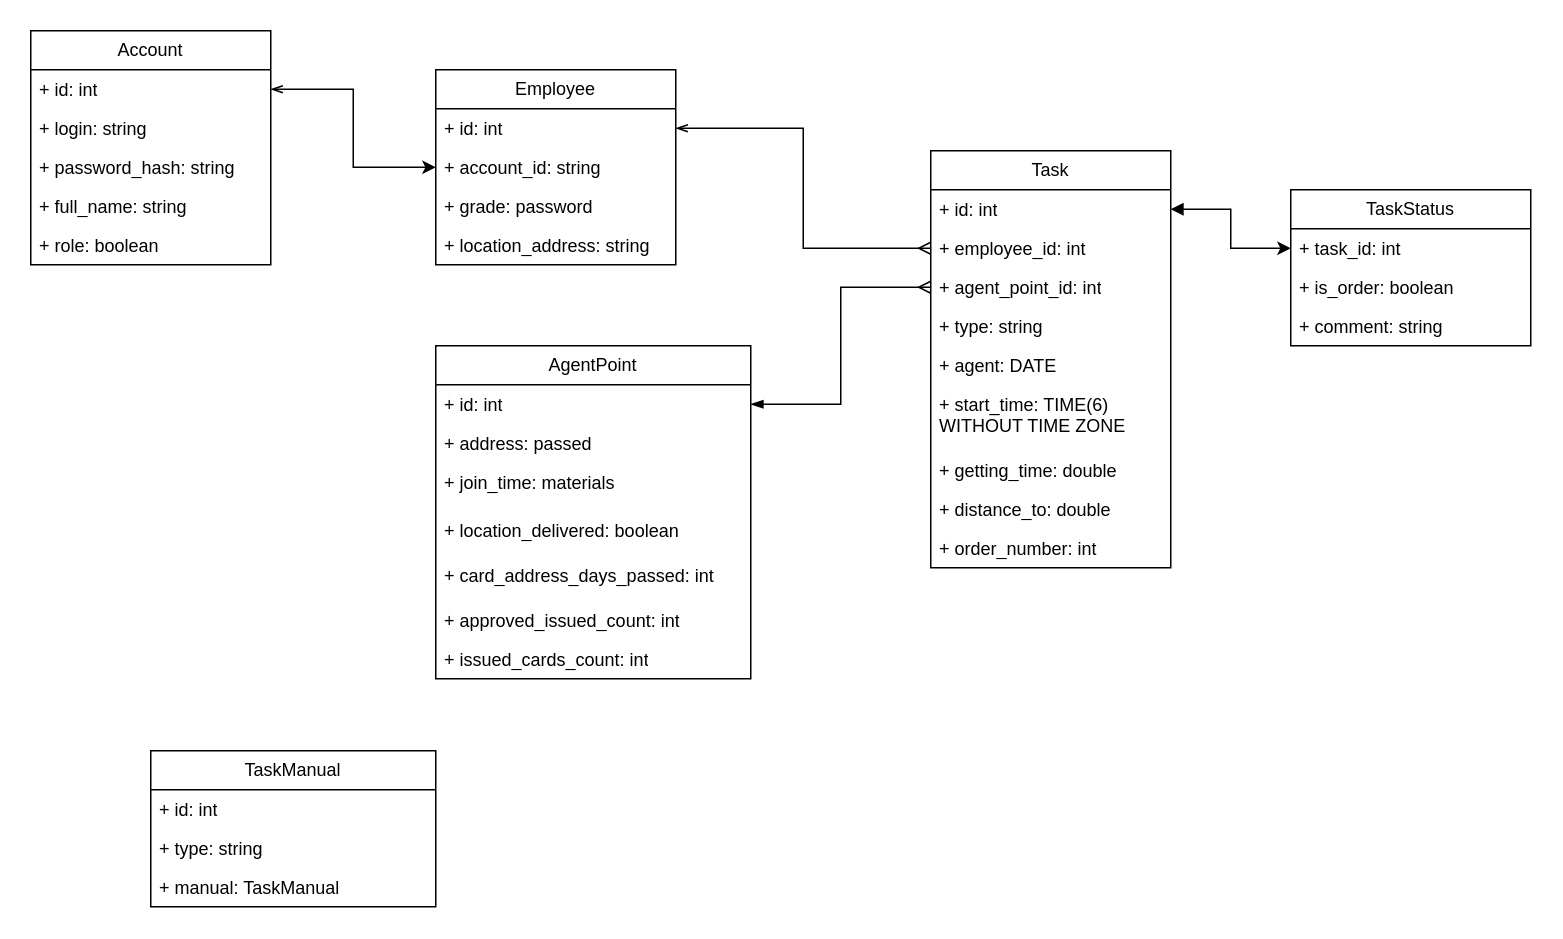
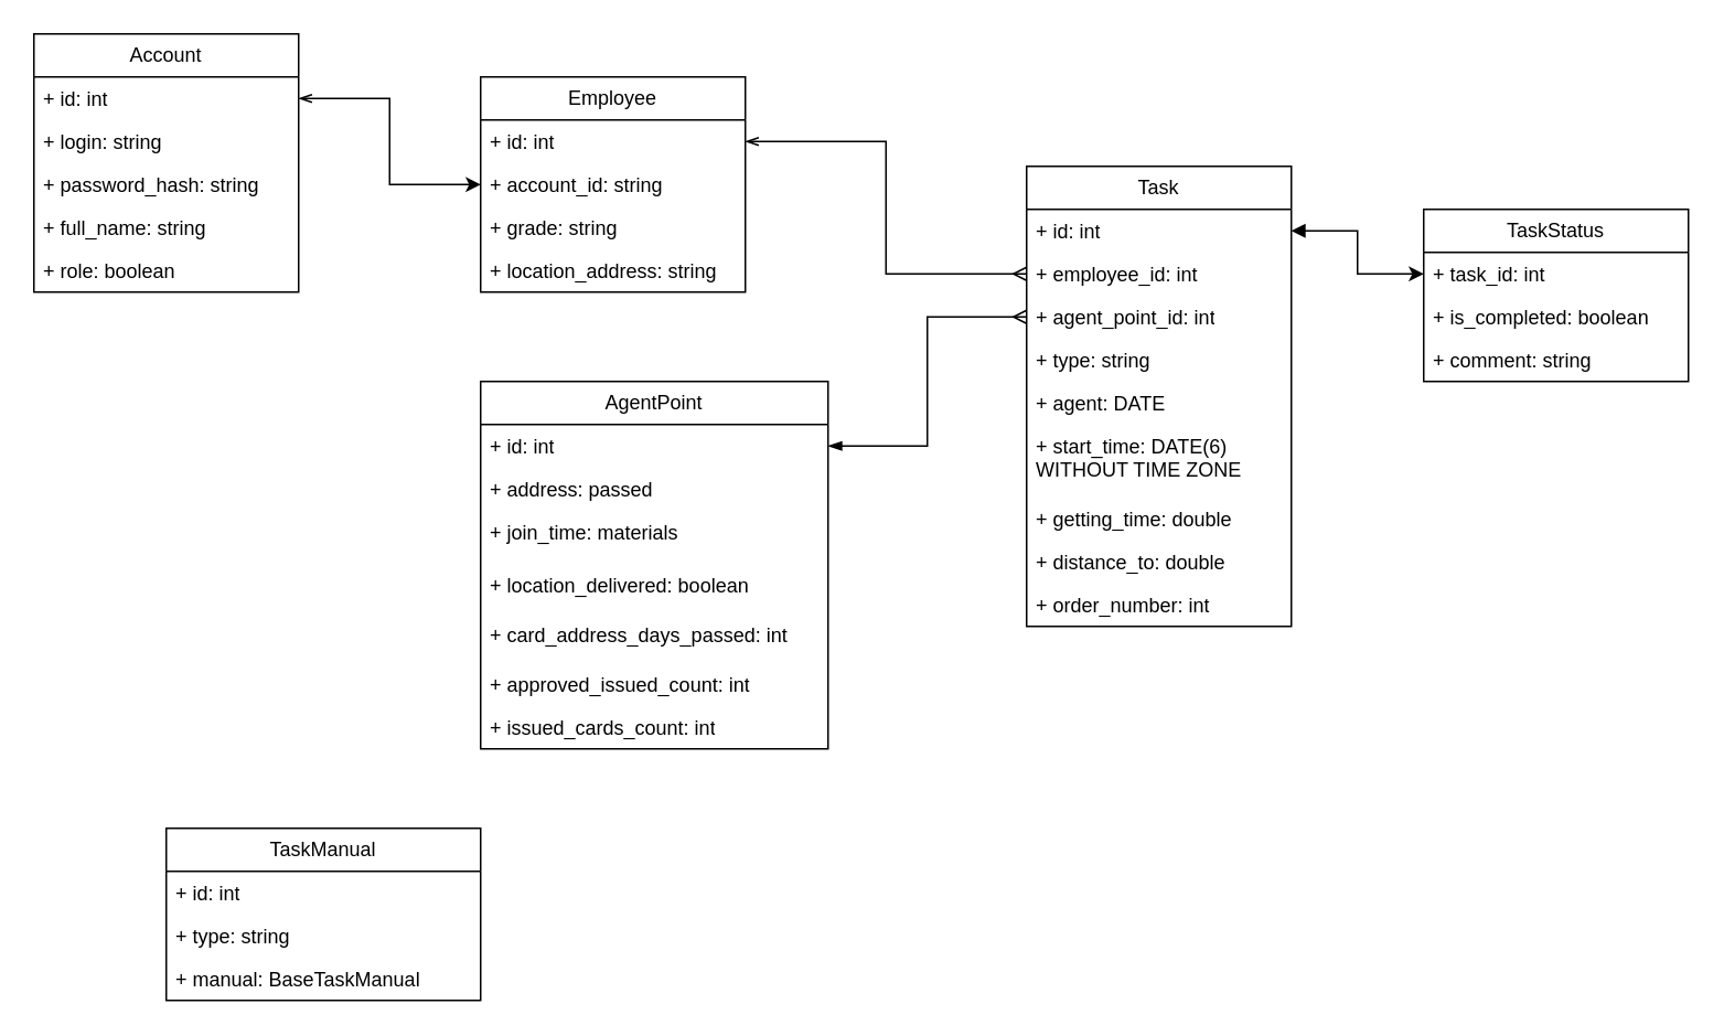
  <mxCell id="0" />
  <mxCell id="1" parent="0" />
  <mxCell id="2" value="Account" style="swimlane;fontStyle=0;childLayout=stackLayout;horizontal=1;startSize=26;fillColor=none;horizontalStack=0;resizeParent=1;resizeParentMax=0;resizeLast=0;collapsible=1;marginBottom=0;whiteSpace=wrap;html=1;" parent="1" vertex="1"><mxGeometry x="20" y="20" width="160" height="156" as="geometry" /></mxCell>
  <mxCell id="3" value="+ id: int" style="text;strokeColor=none;fillColor=none;align=left;verticalAlign=top;spacingLeft=4;spacingRight=4;overflow=hidden;rotatable=0;points=[[0,0.5],[1,0.5]];portConstraint=eastwest;whiteSpace=wrap;html=1;" parent="2" vertex="1"><mxGeometry y="26" width="160" height="26" as="geometry" /></mxCell>
  <mxCell id="4" value="+ login: string" style="text;strokeColor=none;fillColor=none;align=left;verticalAlign=top;spacingLeft=4;spacingRight=4;overflow=hidden;rotatable=0;points=[[0,0.5],[1,0.5]];portConstraint=eastwest;whiteSpace=wrap;html=1;" parent="2" vertex="1"><mxGeometry y="52" width="160" height="26" as="geometry" /></mxCell>
  <mxCell id="5" value="+ password_hash: string" style="text;strokeColor=none;fillColor=none;align=left;verticalAlign=top;spacingLeft=4;spacingRight=4;overflow=hidden;rotatable=0;points=[[0,0.5],[1,0.5]];portConstraint=eastwest;whiteSpace=wrap;html=1;" parent="2" vertex="1"><mxGeometry y="78" width="160" height="26" as="geometry" /></mxCell>
  <mxCell id="6" value="+ full_name: string" style="text;strokeColor=none;fillColor=none;align=left;verticalAlign=top;spacingLeft=4;spacingRight=4;overflow=hidden;rotatable=0;points=[[0,0.5],[1,0.5]];portConstraint=eastwest;whiteSpace=wrap;html=1;" parent="2" vertex="1"><mxGeometry y="104" width="160" height="26" as="geometry" /></mxCell>
  <mxCell id="7" value="+ role: boolean" style="text;strokeColor=none;fillColor=none;align=left;verticalAlign=top;spacingLeft=4;spacingRight=4;overflow=hidden;rotatable=0;points=[[0,0.5],[1,0.5]];portConstraint=eastwest;whiteSpace=wrap;html=1;" parent="2" vertex="1"><mxGeometry y="130" width="160" height="26" as="geometry" /></mxCell>
  <mxCell id="8" value="AgentPoint" style="swimlane;fontStyle=0;childLayout=stackLayout;horizontal=1;startSize=26;fillColor=none;horizontalStack=0;resizeParent=1;resizeParentMax=0;resizeLast=0;collapsible=1;marginBottom=0;whiteSpace=wrap;html=1;" parent="1" vertex="1"><mxGeometry x="290" y="230" width="210" height="222" as="geometry" /></mxCell>
  <mxCell id="9" value="+ id: int" style="text;strokeColor=none;fillColor=none;align=left;verticalAlign=top;spacingLeft=4;spacingRight=4;overflow=hidden;rotatable=0;points=[[0,0.5],[1,0.5]];portConstraint=eastwest;whiteSpace=wrap;html=1;" parent="8" vertex="1"><mxGeometry y="26" width="210" height="26" as="geometry" /></mxCell>
  <mxCell id="10" value="+ address: passed" style="text;strokeColor=none;fillColor=none;align=left;verticalAlign=top;spacingLeft=4;spacingRight=4;overflow=hidden;rotatable=0;points=[[0,0.5],[1,0.5]];portConstraint=eastwest;whiteSpace=wrap;html=1;" parent="8" vertex="1"><mxGeometry y="52" width="210" height="26" as="geometry" /></mxCell>
  <mxCell id="11" value="+ join_time: materials" style="text;strokeColor=none;fillColor=none;align=left;verticalAlign=top;spacingLeft=4;spacingRight=4;overflow=hidden;rotatable=0;points=[[0,0.5],[1,0.5]];portConstraint=eastwest;whiteSpace=wrap;html=1;" parent="8" vertex="1"><mxGeometry y="78" width="210" height="32" as="geometry" /></mxCell>
  <mxCell id="12" value="+ location_delivered: boolean" style="text;strokeColor=none;fillColor=none;align=left;verticalAlign=top;spacingLeft=4;spacingRight=4;overflow=hidden;rotatable=0;points=[[0,0.5],[1,0.5]];portConstraint=eastwest;whiteSpace=wrap;html=1;" parent="8" vertex="1"><mxGeometry y="110" width="210" height="30" as="geometry" /></mxCell>
  <mxCell id="13" value="+ card_address_days_passed: int" style="text;strokeColor=none;fillColor=none;align=left;verticalAlign=top;spacingLeft=4;spacingRight=4;overflow=hidden;rotatable=0;points=[[0,0.5],[1,0.5]];portConstraint=eastwest;whiteSpace=wrap;html=1;" parent="8" vertex="1"><mxGeometry y="140" width="210" height="30" as="geometry" /></mxCell>
  <mxCell id="14" value="+ approved_issued_count: int" style="text;strokeColor=none;fillColor=none;align=left;verticalAlign=top;spacingLeft=4;spacingRight=4;overflow=hidden;rotatable=0;points=[[0,0.5],[1,0.5]];portConstraint=eastwest;whiteSpace=wrap;html=1;" parent="8" vertex="1"><mxGeometry y="170" width="210" height="26" as="geometry" /></mxCell>
  <mxCell id="15" value="+ issued_cards_count: int" style="text;strokeColor=none;fillColor=none;align=left;verticalAlign=top;spacingLeft=4;spacingRight=4;overflow=hidden;rotatable=0;points=[[0,0.5],[1,0.5]];portConstraint=eastwest;whiteSpace=wrap;html=1;" parent="8" vertex="1"><mxGeometry y="196" width="210" height="26" as="geometry" /></mxCell>
  <mxCell id="16" value="Employee" style="swimlane;fontStyle=0;childLayout=stackLayout;horizontal=1;startSize=26;fillColor=none;horizontalStack=0;resizeParent=1;resizeParentMax=0;resizeLast=0;collapsible=1;marginBottom=0;whiteSpace=wrap;html=1;" parent="1" vertex="1"><mxGeometry x="290" y="46" width="160" height="130" as="geometry" /></mxCell>
  <mxCell id="17" value="+ id: int" style="text;strokeColor=none;fillColor=none;align=left;verticalAlign=top;spacingLeft=4;spacingRight=4;overflow=hidden;rotatable=0;points=[[0,0.5],[1,0.5]];portConstraint=eastwest;whiteSpace=wrap;html=1;" parent="16" vertex="1"><mxGeometry y="26" width="160" height="26" as="geometry" /></mxCell>
  <mxCell id="18" value="+ account_id: string" style="text;strokeColor=none;fillColor=none;align=left;verticalAlign=top;spacingLeft=4;spacingRight=4;overflow=hidden;rotatable=0;points=[[0,0.5],[1,0.5]];portConstraint=eastwest;whiteSpace=wrap;html=1;" parent="16" vertex="1"><mxGeometry y="52" width="160" height="26" as="geometry" /></mxCell>
- <mxCell id="19" value="+ grade: password" style="text;strokeColor=none;fillColor=none;align=left;verticalAlign=top;spacingLeft=4;spacingRight=4;overflow=hidden;rotatable=0;points=[[0,0.5],[1,0.5]];portConstraint=eastwest;whiteSpace=wrap;html=1;" parent="16" vertex="1"><mxGeometry y="78" width="160" height="26" as="geometry" /></mxCell>
+ <mxCell id="19" value="+ grade: string" style="text;strokeColor=none;fillColor=none;align=left;verticalAlign=top;spacingLeft=4;spacingRight=4;overflow=hidden;rotatable=0;points=[[0,0.5],[1,0.5]];portConstraint=eastwest;whiteSpace=wrap;html=1;" parent="16" vertex="1"><mxGeometry y="78" width="160" height="26" as="geometry" /></mxCell>
  <mxCell id="20" value="+ location_address: string" style="text;strokeColor=none;fillColor=none;align=left;verticalAlign=top;spacingLeft=4;spacingRight=4;overflow=hidden;rotatable=0;points=[[0,0.5],[1,0.5]];portConstraint=eastwest;whiteSpace=wrap;html=1;" parent="16" vertex="1"><mxGeometry y="104" width="160" height="26" as="geometry" /></mxCell>
  <mxCell id="21" value="Task" style="swimlane;fontStyle=0;childLayout=stackLayout;horizontal=1;startSize=26;fillColor=none;horizontalStack=0;resizeParent=1;resizeParentMax=0;resizeLast=0;collapsible=1;marginBottom=0;whiteSpace=wrap;html=1;" parent="1" vertex="1"><mxGeometry x="620" y="100" width="160" height="278" as="geometry" /></mxCell>
  <mxCell id="22" value="+ id: int" style="text;strokeColor=none;fillColor=none;align=left;verticalAlign=top;spacingLeft=4;spacingRight=4;overflow=hidden;rotatable=0;points=[[0,0.5],[1,0.5]];portConstraint=eastwest;whiteSpace=wrap;html=1;" parent="21" vertex="1"><mxGeometry y="26" width="160" height="26" as="geometry" /></mxCell>
  <mxCell id="23" value="+ employee_id: int" style="text;strokeColor=none;fillColor=none;align=left;verticalAlign=top;spacingLeft=4;spacingRight=4;overflow=hidden;rotatable=0;points=[[0,0.5],[1,0.5]];portConstraint=eastwest;whiteSpace=wrap;html=1;" parent="21" vertex="1"><mxGeometry y="52" width="160" height="26" as="geometry" /></mxCell>
  <mxCell id="24" value="+ agent_point_id: int" style="text;strokeColor=none;fillColor=none;align=left;verticalAlign=top;spacingLeft=4;spacingRight=4;overflow=hidden;rotatable=0;points=[[0,0.5],[1,0.5]];portConstraint=eastwest;whiteSpace=wrap;html=1;" parent="21" vertex="1"><mxGeometry y="78" width="160" height="26" as="geometry" /></mxCell>
  <mxCell id="25" value="+ type: string" style="text;strokeColor=none;fillColor=none;align=left;verticalAlign=top;spacingLeft=4;spacingRight=4;overflow=hidden;rotatable=0;points=[[0,0.5],[1,0.5]];portConstraint=eastwest;whiteSpace=wrap;html=1;" parent="21" vertex="1"><mxGeometry y="104" width="160" height="26" as="geometry" /></mxCell>
  <mxCell id="26" value="+ agent: DATE" style="text;strokeColor=none;fillColor=none;align=left;verticalAlign=top;spacingLeft=4;spacingRight=4;overflow=hidden;rotatable=0;points=[[0,0.5],[1,0.5]];portConstraint=eastwest;whiteSpace=wrap;html=1;" parent="21" vertex="1"><mxGeometry y="130" width="160" height="26" as="geometry" /></mxCell>
- <mxCell id="27" value="+ start_time: TIME(6) WITHOUT TIME ZONE" style="text;strokeColor=none;fillColor=none;align=left;verticalAlign=top;spacingLeft=4;spacingRight=4;overflow=hidden;rotatable=0;points=[[0,0.5],[1,0.5]];portConstraint=eastwest;whiteSpace=wrap;html=1;" parent="21" vertex="1"><mxGeometry y="156" width="160" height="44" as="geometry" /></mxCell>
+ <mxCell id="27" value="+ start_time: DATE(6) WITHOUT TIME ZONE" style="text;strokeColor=none;fillColor=none;align=left;verticalAlign=top;spacingLeft=4;spacingRight=4;overflow=hidden;rotatable=0;points=[[0,0.5],[1,0.5]];portConstraint=eastwest;whiteSpace=wrap;html=1;" parent="21" vertex="1"><mxGeometry y="156" width="160" height="44" as="geometry" /></mxCell>
  <mxCell id="28" value="+ getting_time: double" style="text;strokeColor=none;fillColor=none;align=left;verticalAlign=top;spacingLeft=4;spacingRight=4;overflow=hidden;rotatable=0;points=[[0,0.5],[1,0.5]];portConstraint=eastwest;whiteSpace=wrap;html=1;" parent="21" vertex="1"><mxGeometry y="200" width="160" height="26" as="geometry" /></mxCell>
  <mxCell id="29" value="+ distance_to: double" style="text;strokeColor=none;fillColor=none;align=left;verticalAlign=top;spacingLeft=4;spacingRight=4;overflow=hidden;rotatable=0;points=[[0,0.5],[1,0.5]];portConstraint=eastwest;whiteSpace=wrap;html=1;" parent="21" vertex="1"><mxGeometry y="226" width="160" height="26" as="geometry" /></mxCell>
  <mxCell id="30" value="+ order_number: int" style="text;strokeColor=none;fillColor=none;align=left;verticalAlign=top;spacingLeft=4;spacingRight=4;overflow=hidden;rotatable=0;points=[[0,0.5],[1,0.5]];portConstraint=eastwest;whiteSpace=wrap;html=1;" parent="21" vertex="1"><mxGeometry y="252" width="160" height="26" as="geometry" /></mxCell>
  <mxCell id="31" value="TaskManual" style="swimlane;fontStyle=0;childLayout=stackLayout;horizontal=1;startSize=26;fillColor=none;horizontalStack=0;resizeParent=1;resizeParentMax=0;resizeLast=0;collapsible=1;marginBottom=0;whiteSpace=wrap;html=1;" parent="1" vertex="1"><mxGeometry x="100" y="500" width="190" height="104" as="geometry" /></mxCell>
  <mxCell id="32" value="+ id: int" style="text;strokeColor=none;fillColor=none;align=left;verticalAlign=top;spacingLeft=4;spacingRight=4;overflow=hidden;rotatable=0;points=[[0,0.5],[1,0.5]];portConstraint=eastwest;whiteSpace=wrap;html=1;" parent="31" vertex="1"><mxGeometry y="26" width="190" height="26" as="geometry" /></mxCell>
  <mxCell id="33" value="+ type: string" style="text;strokeColor=none;fillColor=none;align=left;verticalAlign=top;spacingLeft=4;spacingRight=4;overflow=hidden;rotatable=0;points=[[0,0.5],[1,0.5]];portConstraint=eastwest;whiteSpace=wrap;html=1;" parent="31" vertex="1"><mxGeometry y="52" width="190" height="26" as="geometry" /></mxCell>
- <mxCell id="34" value="+ manual: TaskManual" style="text;strokeColor=none;fillColor=none;align=left;verticalAlign=top;spacingLeft=4;spacingRight=4;overflow=hidden;rotatable=0;points=[[0,0.5],[1,0.5]];portConstraint=eastwest;whiteSpace=wrap;html=1;" parent="31" vertex="1"><mxGeometry y="78" width="190" height="26" as="geometry" /></mxCell>
+ <mxCell id="34" value="+ manual: BaseTaskManual" style="text;strokeColor=none;fillColor=none;align=left;verticalAlign=top;spacingLeft=4;spacingRight=4;overflow=hidden;rotatable=0;points=[[0,0.5],[1,0.5]];portConstraint=eastwest;whiteSpace=wrap;html=1;" parent="31" vertex="1"><mxGeometry y="78" width="190" height="26" as="geometry" /></mxCell>
  <mxCell id="35" value="TaskStatus" style="swimlane;fontStyle=0;childLayout=stackLayout;horizontal=1;startSize=26;fillColor=none;horizontalStack=0;resizeParent=1;resizeParentMax=0;resizeLast=0;collapsible=1;marginBottom=0;whiteSpace=wrap;html=1;" parent="1" vertex="1"><mxGeometry x="860" y="126" width="160" height="104" as="geometry" /></mxCell>
  <mxCell id="36" value="+ task_id: int" style="text;strokeColor=none;fillColor=none;align=left;verticalAlign=top;spacingLeft=4;spacingRight=4;overflow=hidden;rotatable=0;points=[[0,0.5],[1,0.5]];portConstraint=eastwest;whiteSpace=wrap;html=1;" parent="35" vertex="1"><mxGeometry y="26" width="160" height="26" as="geometry" /></mxCell>
- <mxCell id="37" value="+ is_order: boolean" style="text;strokeColor=none;fillColor=none;align=left;verticalAlign=top;spacingLeft=4;spacingRight=4;overflow=hidden;rotatable=0;points=[[0,0.5],[1,0.5]];portConstraint=eastwest;whiteSpace=wrap;html=1;" parent="35" vertex="1"><mxGeometry y="52" width="160" height="26" as="geometry" /></mxCell>
+ <mxCell id="37" value="+ is_completed: boolean" style="text;strokeColor=none;fillColor=none;align=left;verticalAlign=top;spacingLeft=4;spacingRight=4;overflow=hidden;rotatable=0;points=[[0,0.5],[1,0.5]];portConstraint=eastwest;whiteSpace=wrap;html=1;" parent="35" vertex="1"><mxGeometry y="52" width="160" height="26" as="geometry" /></mxCell>
  <mxCell id="38" value="+ comment: string" style="text;strokeColor=none;fillColor=none;align=left;verticalAlign=top;spacingLeft=4;spacingRight=4;overflow=hidden;rotatable=0;points=[[0,0.5],[1,0.5]];portConstraint=eastwest;whiteSpace=wrap;html=1;" parent="35" vertex="1"><mxGeometry y="78" width="160" height="26" as="geometry" /></mxCell>
  <mxCell id="39" style="edgeStyle=orthogonalEdgeStyle;rounded=0;orthogonalLoop=1;jettySize=auto;html=1;exitX=1;exitY=0.5;exitDx=0;exitDy=0;entryX=0;entryY=0.5;entryDx=0;entryDy=0;startArrow=openThin;startFill=0;" parent="1" source="3" target="16" edge="1"><mxGeometry relative="1" as="geometry" /></mxCell>
  <mxCell id="40" style="edgeStyle=orthogonalEdgeStyle;rounded=0;orthogonalLoop=1;jettySize=auto;html=1;exitX=1;exitY=0.5;exitDx=0;exitDy=0;entryX=0;entryY=0.5;entryDx=0;entryDy=0;startArrow=blockThin;startFill=1;endArrow=ERmany;endFill=0;" parent="1" source="9" target="24" edge="1"><mxGeometry relative="1" as="geometry" /></mxCell>
  <mxCell id="41" style="edgeStyle=orthogonalEdgeStyle;rounded=0;orthogonalLoop=1;jettySize=auto;html=1;exitX=1;exitY=0.5;exitDx=0;exitDy=0;entryX=0;entryY=0.5;entryDx=0;entryDy=0;endArrow=ERmany;endFill=0;startArrow=openThin;startFill=0;" parent="1" source="17" target="23" edge="1"><mxGeometry relative="1" as="geometry" /></mxCell>
  <mxCell id="42" style="edgeStyle=orthogonalEdgeStyle;rounded=0;orthogonalLoop=1;jettySize=auto;html=1;exitX=1;exitY=0.5;exitDx=0;exitDy=0;entryX=0;entryY=0.5;entryDx=0;entryDy=0;startArrow=block;startFill=1;" parent="1" source="22" target="36" edge="1"><mxGeometry relative="1" as="geometry" /></mxCell>
